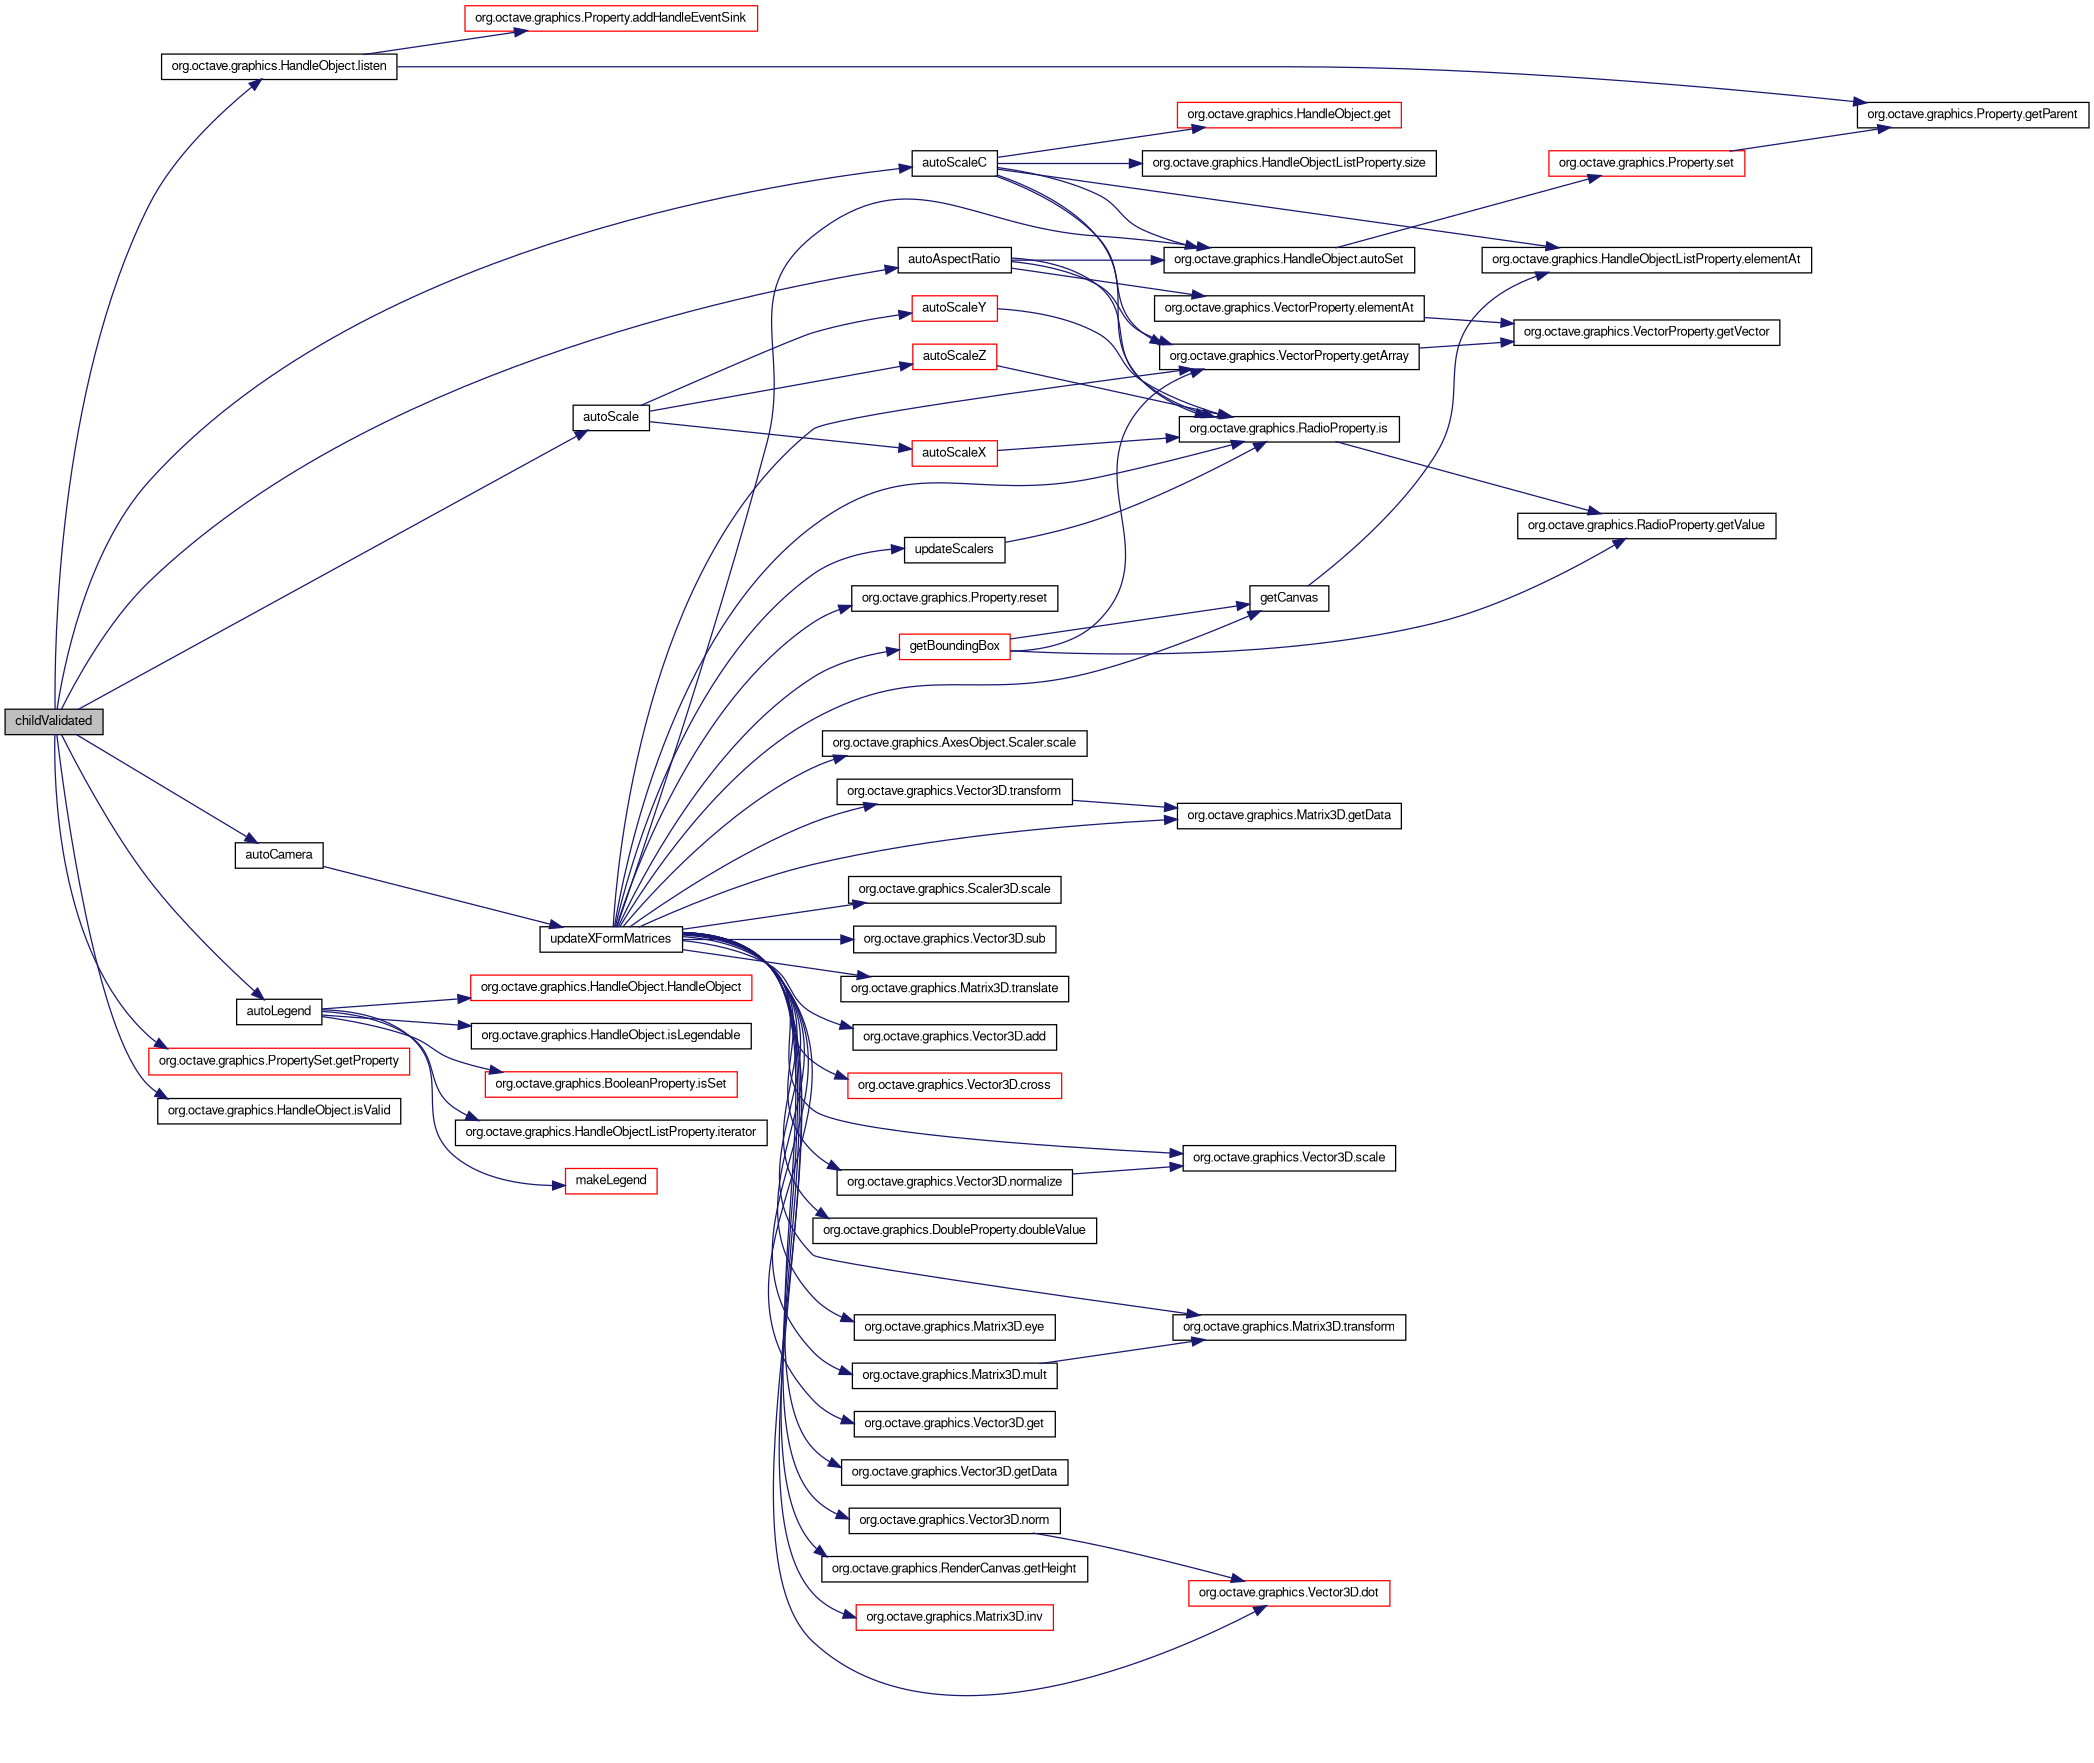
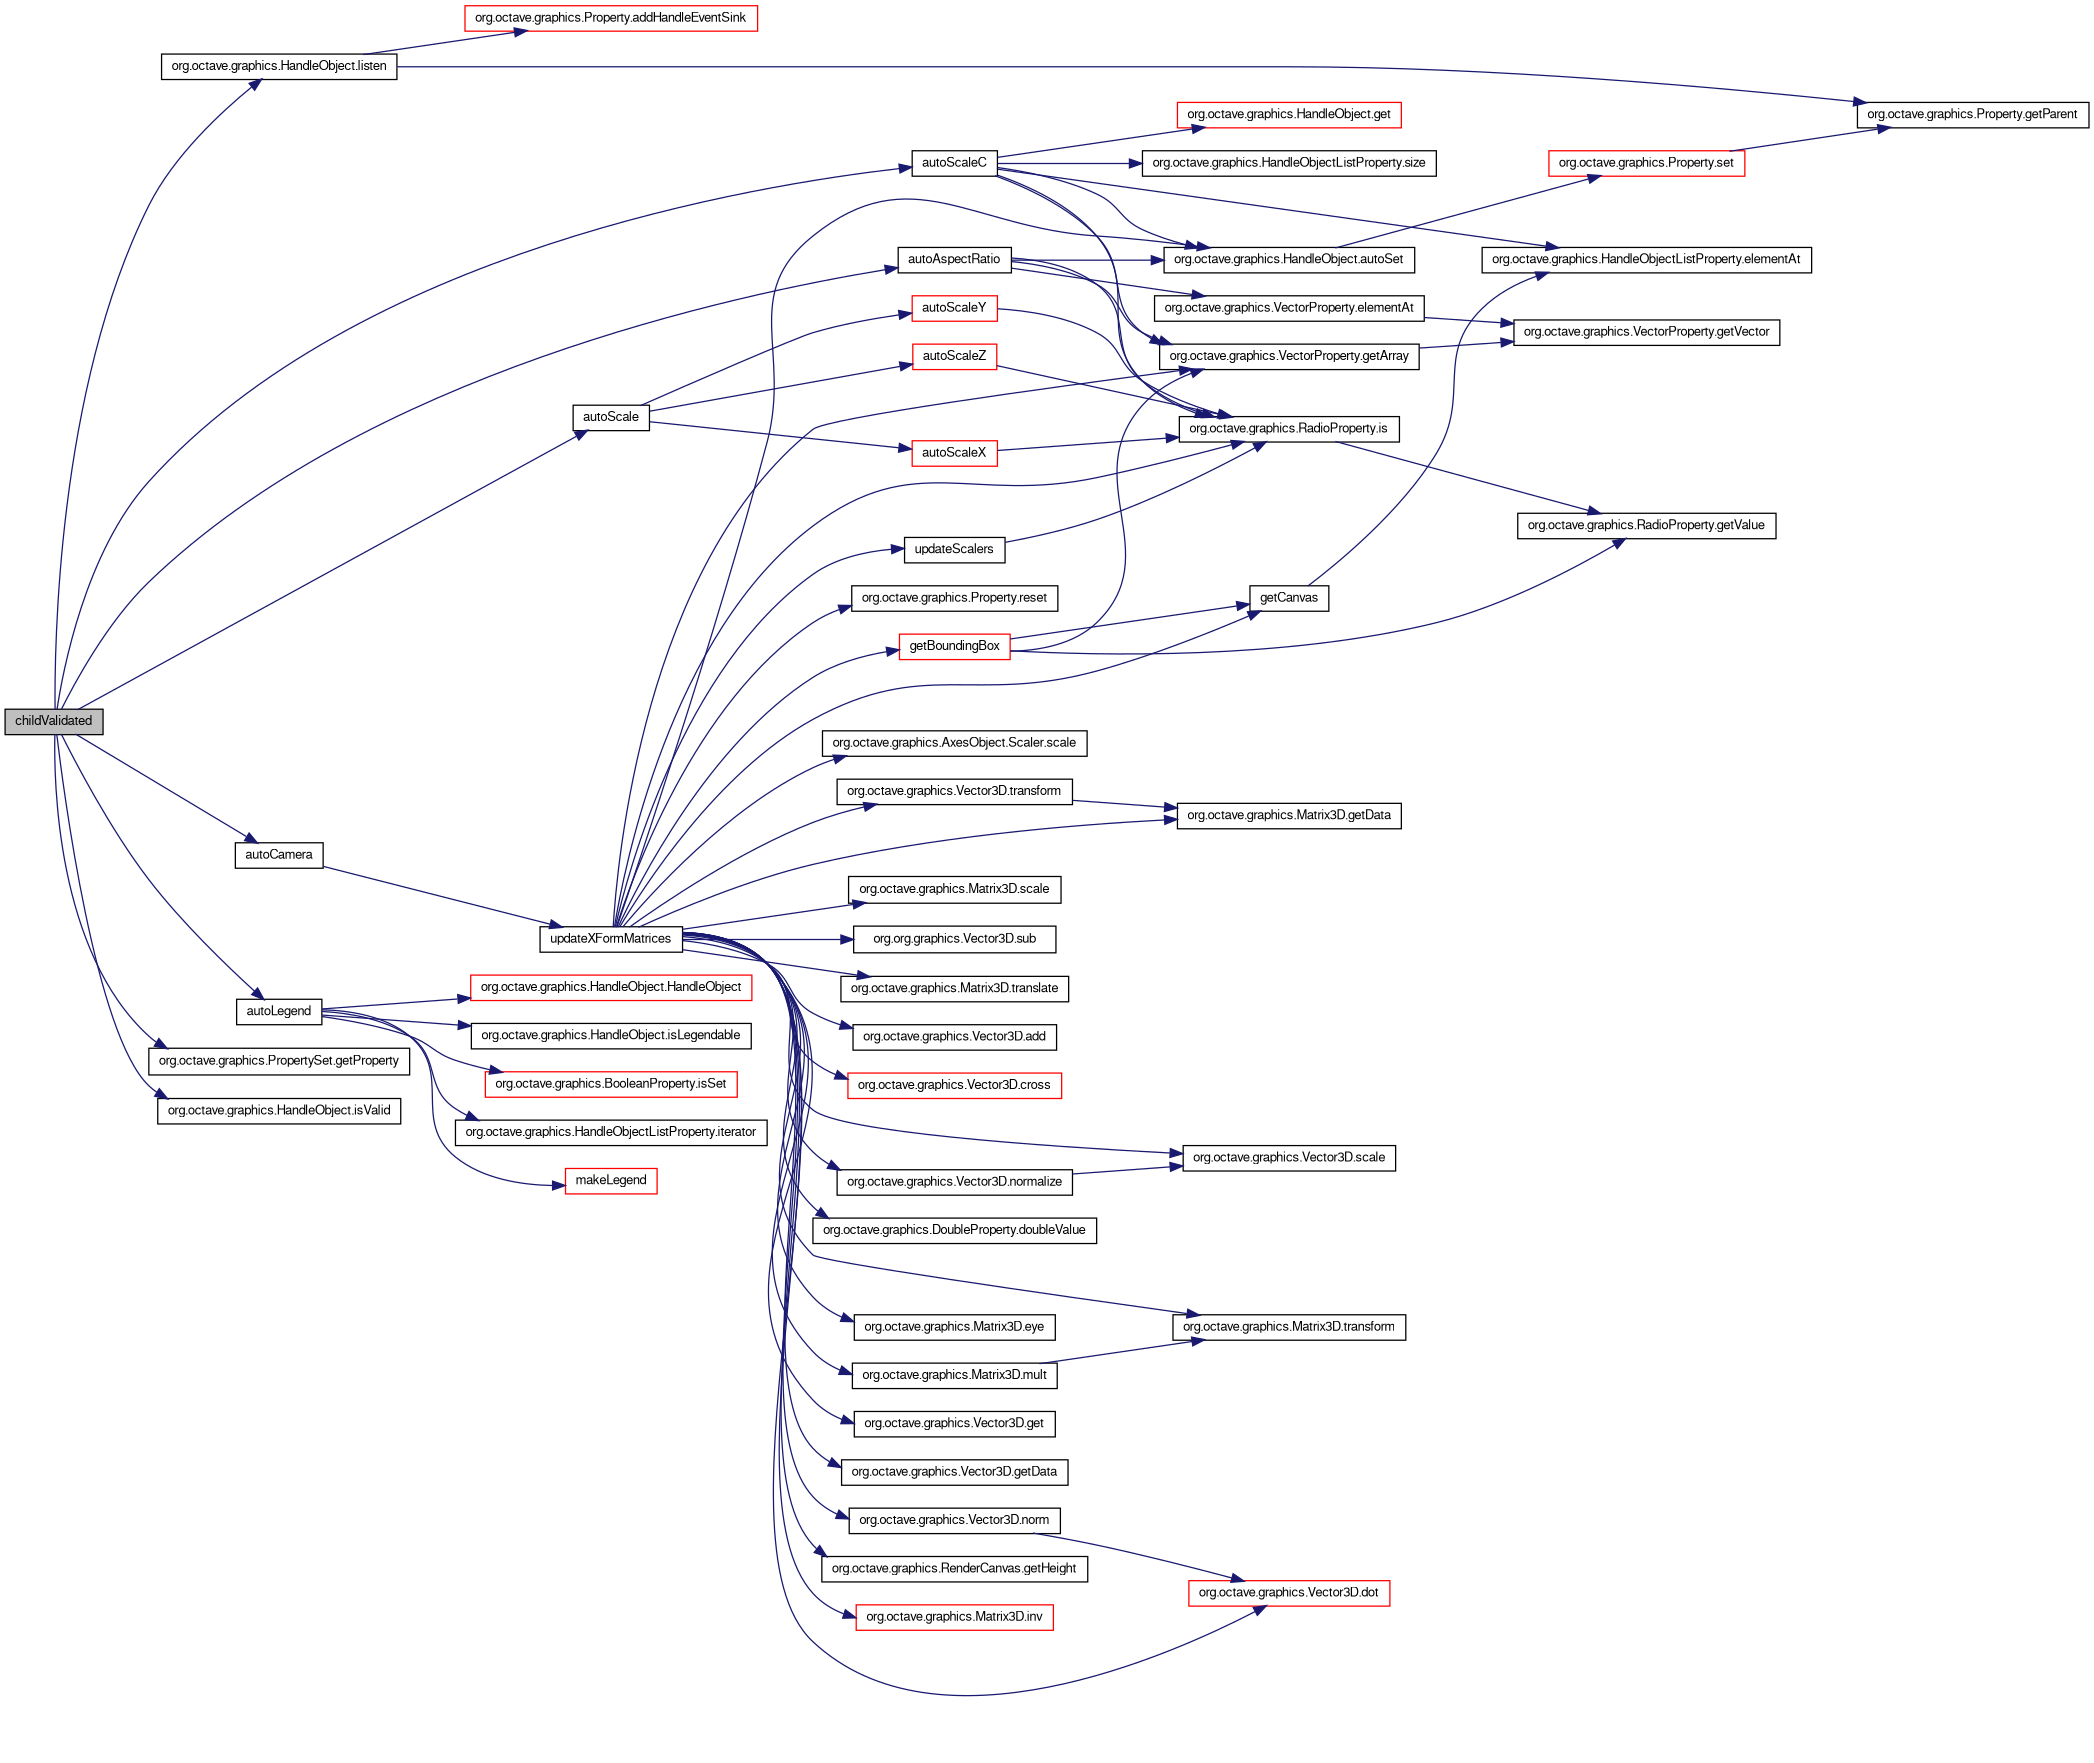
  digraph {
    rankdir=LR
    node [color=black fillcolor=white fontname=FreeSans fontsize=10 shape=record style=filled]
    edge [color=midnightblue fontname=FreeSans fontsize=10 labelfontname=FreeSans labelfontsize=10 style=solid]
    n1 [fillcolor=grey75 fontcolor=black height=0.2 label=childValidated width=0.4]
    n2 [height=0.2 label=autoAspectRatio width=0.4]
    n3 [height=0.2 label=autoCamera width=0.4]
    n4 [height=0.2 label=autoLegend width=0.4]
    n5 [height=0.2 label=autoScale width=0.4]
    n6 [height=0.2 label=autoScaleC width=0.4]
-   n7 [color=red height=0.2 label="org.octave.graphics.PropertySet.getProperty" width=0.4]
+   n7 [height=0.2 label="org.octave.graphics.PropertySet.getProperty" width=0.4]
    n8 [height=0.2 label="org.octave.graphics.HandleObject.isValid" width=0.4]
    n9 [height=0.2 label="org.octave.graphics.HandleObject.listen" width=0.4]
    n10 [height=0.2 label="org.octave.graphics.HandleObject.autoSet" width=0.4]
    n11 [height=0.2 label="org.octave.graphics.VectorProperty.elementAt" width=0.4]
    n12 [height=0.2 label="org.octave.graphics.VectorProperty.getArray" width=0.4]
    n13 [height=0.2 label="org.octave.graphics.RadioProperty.is" width=0.4]
    n14 [height=0.2 label=updateXFormMatrices width=0.4]
    n15 [color=red height=0.2 label="org.octave.graphics.HandleObject.HandleObject" width=0.4]
    n16 [height=0.2 label="org.octave.graphics.HandleObject.isLegendable" width=0.4]
    n17 [color=red height=0.2 label="org.octave.graphics.BooleanProperty.isSet" width=0.4]
    n18 [height=0.2 label="org.octave.graphics.HandleObjectListProperty.iterator" width=0.4]
    n19 [color=red height=0.2 label=makeLegend width=0.4]
    n20 [color=red height=0.2 label=autoScaleX width=0.4]
    n21 [color=red height=0.2 label=autoScaleY width=0.4]
    n22 [color=red height=0.2 label=autoScaleZ width=0.4]
    n23 [height=0.2 label="org.octave.graphics.HandleObjectListProperty.elementAt" width=0.4]
    n24 [color=red height=0.2 label="org.octave.graphics.HandleObject.get" width=0.4]
    n25 [height=0.2 label="org.octave.graphics.HandleObjectListProperty.size" width=0.4]
    n26 [height=0.2 label="org.octave.graphics.Property.getParent" width=0.4]
    n27 [color=red height=0.2 label="org.octave.graphics.Property.addHandleEventSink" width=0.4]
    n28 [color=red height=0.2 label="org.octave.graphics.Property.set" width=0.4]
    n29 [height=0.2 label="org.octave.graphics.VectorProperty.getVector" width=0.4]
    n30 [height=0.2 label="org.octave.graphics.RadioProperty.getValue" width=0.4]
    n31 [height=0.2 label="org.octave.graphics.Vector3D.add" width=0.4]
    n32 [color=red height=0.2 label="org.octave.graphics.Vector3D.cross" width=0.4]
    n33 [color=red height=0.2 label="org.octave.graphics.Vector3D.dot" width=0.4]
    n34 [height=0.2 label="org.octave.graphics.DoubleProperty.doubleValue" width=0.4]
    n35 [height=0.2 label="org.octave.graphics.Matrix3D.eye" width=0.4]
    n36 [height=0.2 label="org.octave.graphics.Vector3D.get" width=0.4]
    n37 [color=red height=0.2 label=getBoundingBox width=0.4]
    n38 [height=0.2 label=getCanvas width=0.4]
    n39 [height=0.2 label="org.octave.graphics.Vector3D.getData" width=0.4]
    n40 [height=0.2 label="org.octave.graphics.Matrix3D.getData" width=0.4]
    n41 [height=0.2 label="org.octave.graphics.RenderCanvas.getHeight" width=0.4]
    n42 [color=red height=0.2 label="org.octave.graphics.Matrix3D.inv" width=0.4]
    n43 [height=0.2 label="org.octave.graphics.Matrix3D.mult" width=0.4]
    n44 [height=0.2 label="org.octave.graphics.Matrix3D.transform" width=0.4]
    n45 [height=0.2 label="org.octave.graphics.Vector3D.norm" width=0.4]
    n46 [height=0.2 label="org.octave.graphics.Vector3D.normalize" width=0.4]
    n47 [height=0.2 label="org.octave.graphics.Vector3D.scale" width=0.4]
    n48 [height=0.2 label="org.octave.graphics.Property.reset" width=0.4]
    n49 [height=0.2 label="org.octave.graphics.AxesObject.Scaler.scale" width=0.4]
-   n50 [height=0.2 label="org.octave.graphics.Scaler3D.scale" width=0.4]
-   n51 [height=0.2 label="org.octave.graphics.Vector3D.sub" width=0.4]
+   n50 [height=0.2 label="org.octave.graphics.Matrix3D.scale" width=0.4]
+   n51 [height=0.2 label="org.org.graphics.Vector3D.sub" width=0.4]
    n52 [height=0.2 label="org.octave.graphics.Vector3D.transform" width=0.4]
    n53 [height=0.2 label="org.octave.graphics.Matrix3D.translate" width=0.4]
    n54 [height=0.2 label=updateScalers width=0.4]
    n1 -> n2
    n1 -> n3
    n1 -> n4
    n1 -> n5
    n1 -> n6
    n1 -> n7
    n1 -> n8
    n1 -> n9
    n2 -> n10
    n2 -> n11
    n2 -> n12
    n2 -> n13
    n3 -> n14
    n4 -> n15
    n4 -> n16
    n4 -> n17
    n4 -> n18
    n4 -> n19
    n5 -> n20
    n5 -> n21
    n5 -> n22
    n6 -> n10
    n6 -> n12
    n6 -> n13
    n6 -> n23
    n6 -> n24
    n6 -> n25
    n9 -> n26
    n9 -> n27
    n10 -> n28
    n11 -> n29
    n12 -> n29
    n13 -> n30
    n14 -> n10
    n14 -> n12
    n14 -> n13
    n14 -> n31
    n14 -> n32
    n14 -> n33
    n14 -> n34
    n14 -> n35
    n14 -> n36
    n14 -> n37
    n14 -> n38
    n14 -> n39
    n14 -> n40
    n14 -> n41
    n14 -> n42
    n14 -> n43
    n14 -> n44
    n14 -> n45
    n14 -> n46
    n14 -> n47
    n14 -> n48
    n14 -> n49
    n14 -> n50
    n14 -> n51
    n14 -> n52
    n14 -> n53
    n14 -> n54
    n20 -> n13
    n21 -> n13
    n22 -> n13
    n28 -> n26
    n37 -> n12
    n37 -> n30
    n37 -> n38
    n38 -> n23
    n43 -> n44
    n45 -> n33
    n46 -> n47
    n52 -> n40
    n54 -> n13
  }
